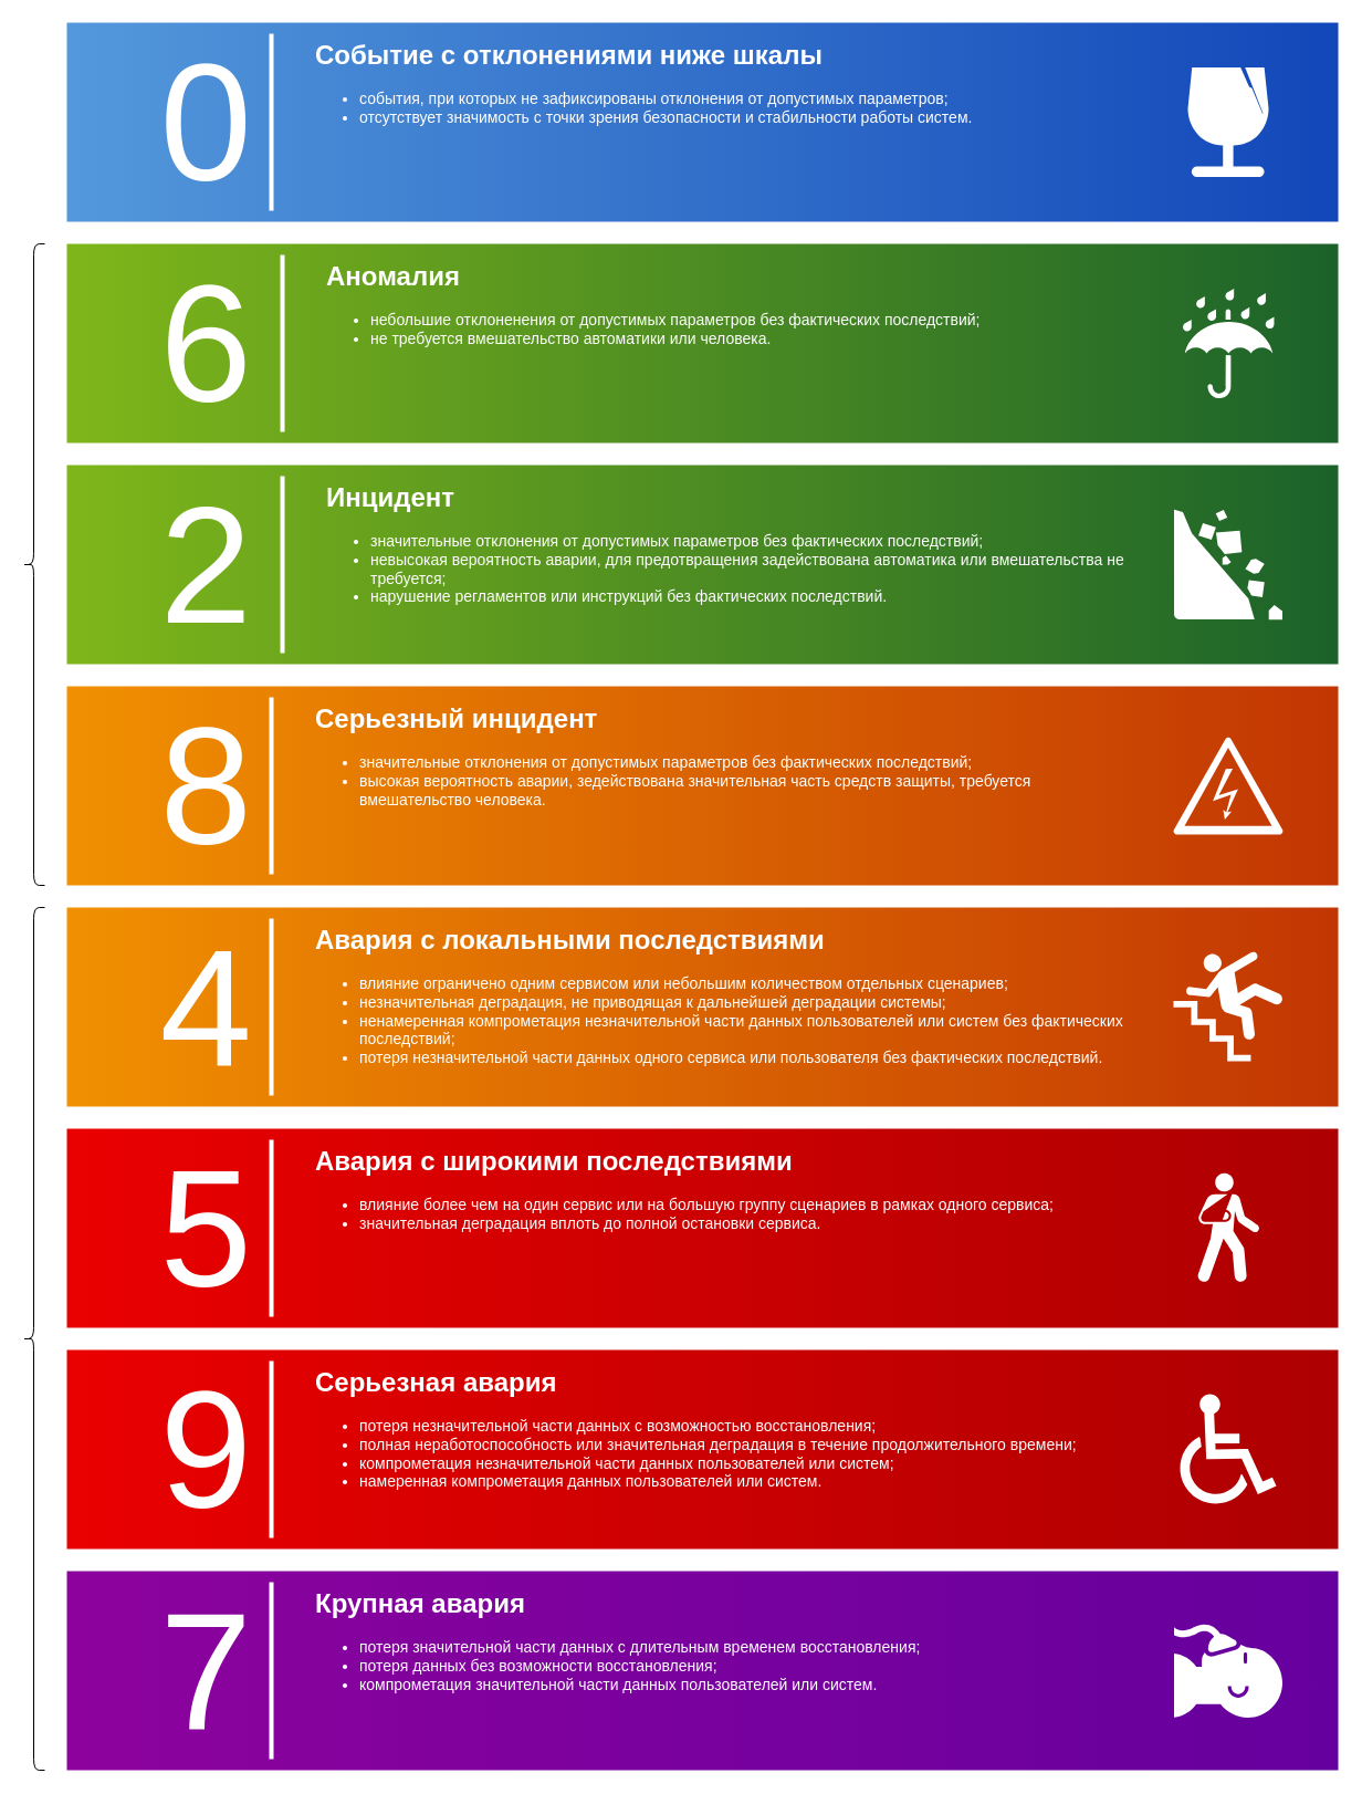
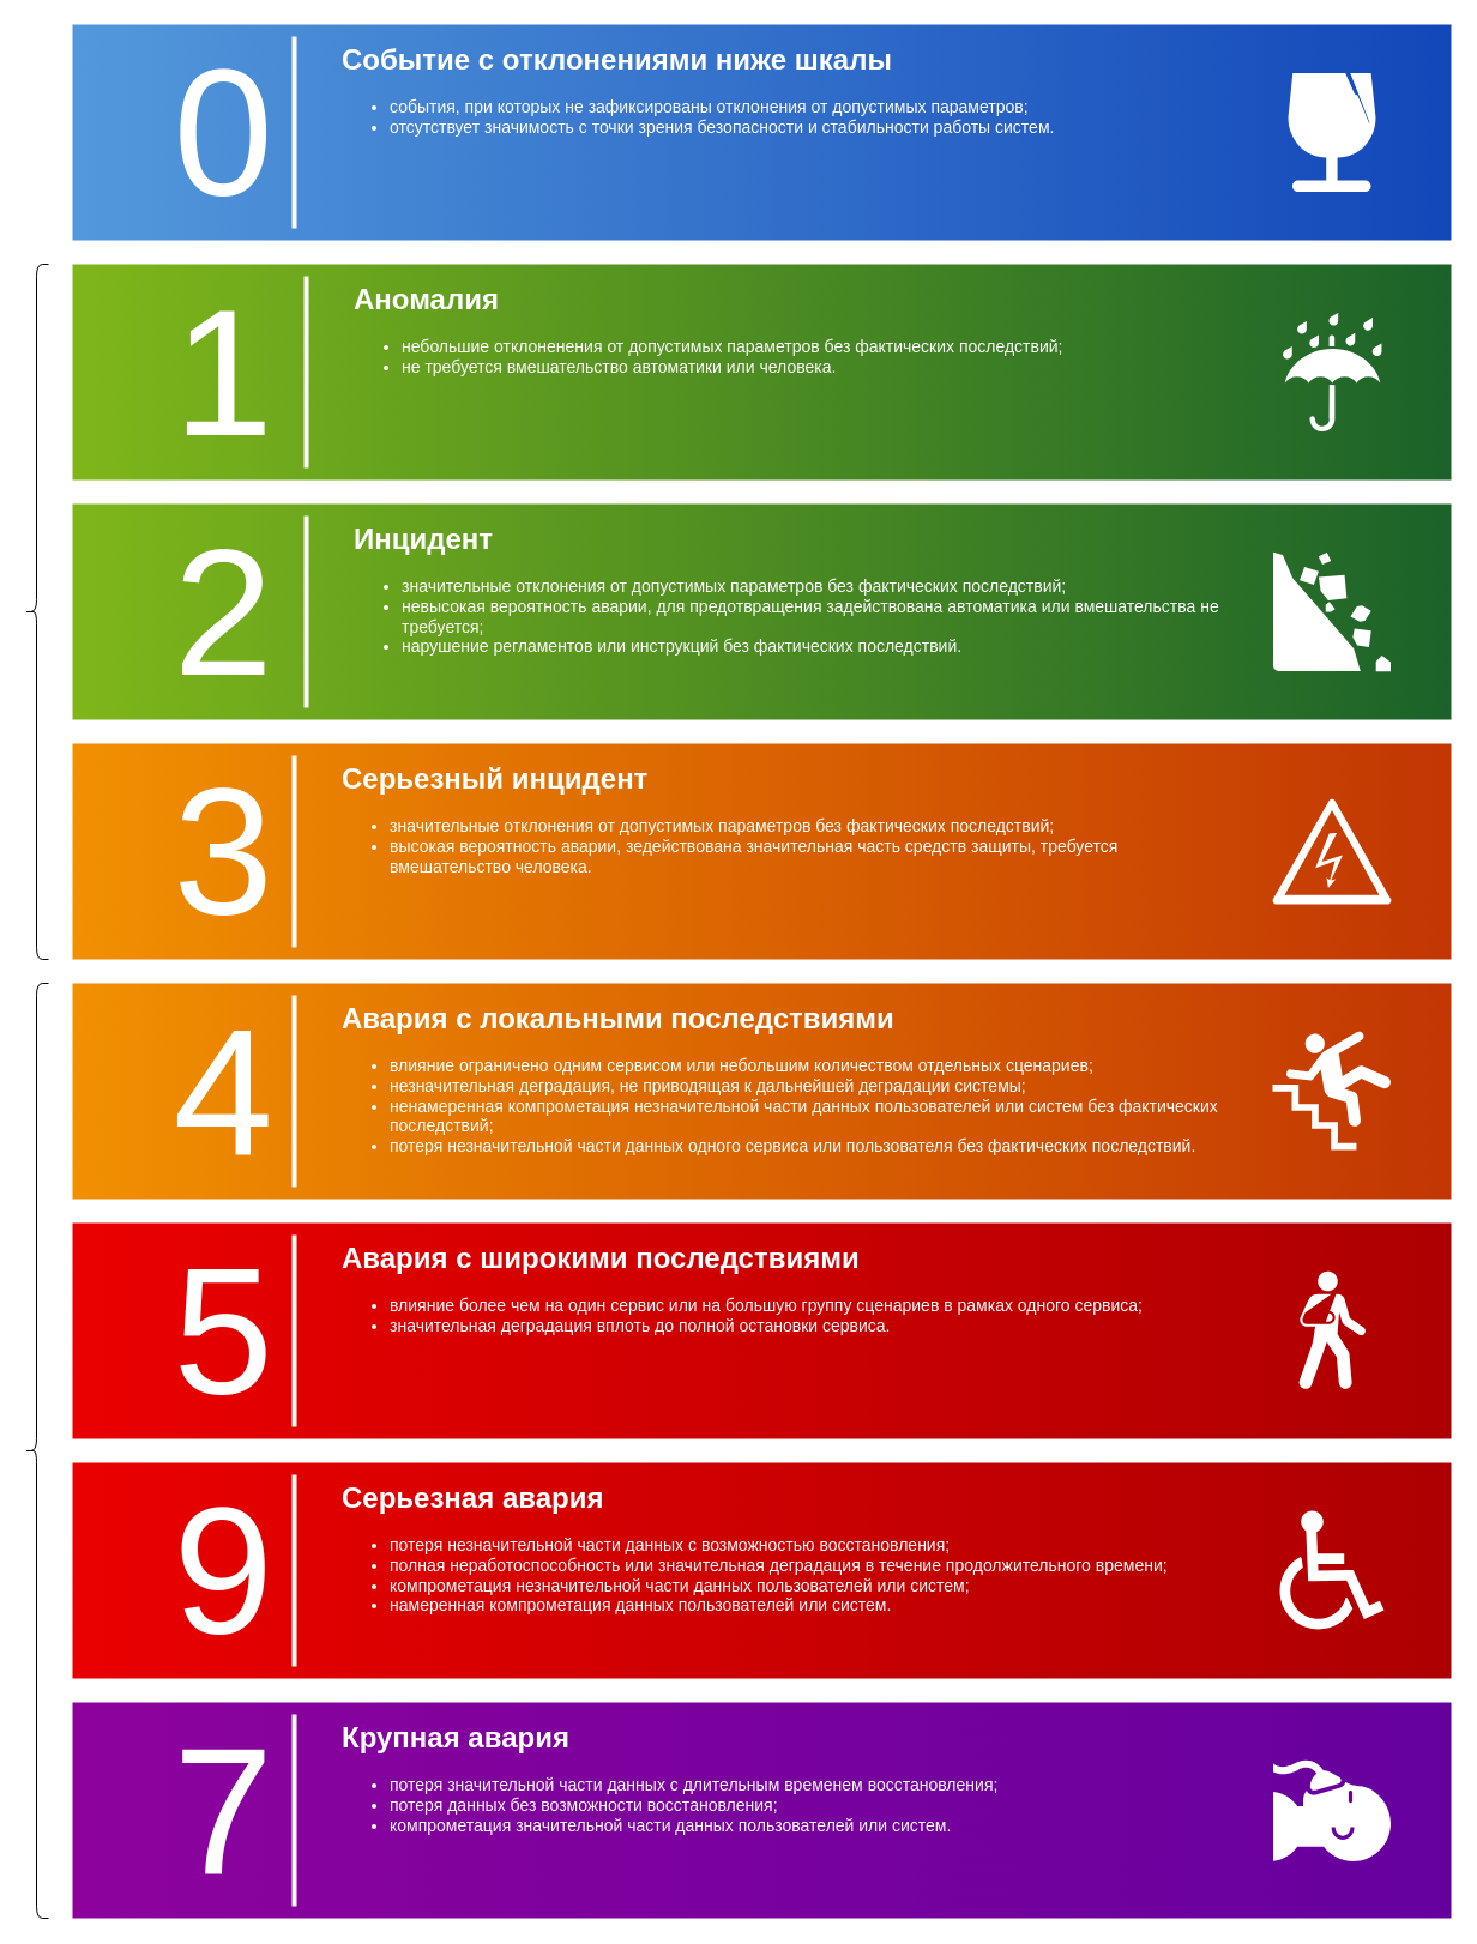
  <mxCell id="0" style=";html=1;" />
  <mxCell id="1" style=";html=1;" parent="0" />
  <mxCell id="2" value="" style="html=1;shadow=0;dashed=0;align=center;verticalAlign=middle;shape=mxgraph.arrows2.arrow;dy=0;dx=0;notch=0;rounded=0;strokeColor=none;strokeWidth=1;fillColor=#7FB61A;fontFamily=Tahoma;fontSize=10;fontColor=#FFFFFF;gradientColor=#1B622A;gradientDirection=east;" parent="1" vertex="1"><mxGeometry x="60" y="220" width="1150" height="180" as="geometry" /></mxCell>
  <mxCell id="3" value="" style="html=1;shadow=0;dashed=0;align=center;verticalAlign=middle;shape=mxgraph.arrows2.arrow;dy=0;dx=0;notch=0;rounded=0;strokeColor=none;strokeWidth=1;fillColor=#5398DB;fontFamily=Tahoma;fontSize=10;fontColor=#FFFFFF;gradientColor=#1247B9;gradientDirection=east;" parent="1" vertex="1"><mxGeometry x="60" y="20" width="1150" height="180" as="geometry" /></mxCell>
  <mxCell id="4" value="" style="html=1;shadow=0;dashed=0;align=center;verticalAlign=middle;shape=mxgraph.arrows2.arrow;dy=0;dx=0;notch=0;rounded=0;strokeColor=none;strokeWidth=1;fillColor=#F19001;fontFamily=Tahoma;fontSize=10;fontColor=#FFFFFF;gradientColor=#C23603;gradientDirection=east;" parent="1" vertex="1"><mxGeometry x="60" y="620" width="1150" height="180" as="geometry" /></mxCell>
  <mxCell id="5" value="" style="html=1;shadow=0;dashed=0;align=center;verticalAlign=middle;shape=mxgraph.arrows2.arrow;dy=0;dx=0;notch=0;rounded=0;strokeColor=none;strokeWidth=1;fillColor=#F19001;fontFamily=Tahoma;fontSize=10;fontColor=#FFFFFF;gradientColor=#C23603;gradientDirection=east;" parent="1" vertex="1"><mxGeometry x="60" y="820" width="1150" height="180" as="geometry" /></mxCell>
  <mxCell id="6" value="" style="html=1;shadow=0;dashed=0;align=center;verticalAlign=middle;shape=mxgraph.arrows2.arrow;dy=0;dx=0;notch=0;rounded=0;strokeColor=none;strokeWidth=1;fillColor=#8D029D;fontFamily=Tahoma;fontSize=10;fontColor=#FFFFFF;gradientColor=#65009E;gradientDirection=east;" parent="1" vertex="1"><mxGeometry x="60" y="1420" width="1150" height="180" as="geometry" /></mxCell>
- <mxCell id="7" value="6" style="text;html=1;strokeColor=none;fillColor=none;align=right;verticalAlign=middle;whiteSpace=wrap;rounded=0;shadow=0;dashed=0;fontFamily=Helvetica;fontSize=150;fontColor=#FFFFFF;" parent="1" vertex="1"><mxGeometry x="30" y="220" width="200" height="180" as="geometry" /></mxCell>
+ <mxCell id="7" value="1" style="text;html=1;strokeColor=none;fillColor=none;align=right;verticalAlign=middle;whiteSpace=wrap;rounded=0;shadow=0;dashed=0;fontFamily=Helvetica;fontSize=150;fontColor=#FFFFFF;" parent="1" vertex="1"><mxGeometry x="30" y="220" width="200" height="180" as="geometry" /></mxCell>
  <mxCell id="8" value="0" style="text;html=1;strokeColor=none;fillColor=none;align=right;verticalAlign=middle;whiteSpace=wrap;rounded=0;shadow=0;dashed=0;fontFamily=Helvetica;fontSize=150;fontColor=#FFFFFF;" parent="1" vertex="1"><mxGeometry x="30" y="20" width="200" height="180" as="geometry" /></mxCell>
- <mxCell id="9" value="8" style="text;html=1;strokeColor=none;fillColor=none;align=right;verticalAlign=middle;whiteSpace=wrap;rounded=0;shadow=0;dashed=0;fontFamily=Helvetica;fontSize=150;fontColor=#FFFFFF;" parent="1" vertex="1"><mxGeometry x="30" y="620" width="200" height="180" as="geometry" /></mxCell>
+ <mxCell id="9" value="3" style="text;html=1;strokeColor=none;fillColor=none;align=right;verticalAlign=middle;whiteSpace=wrap;rounded=0;shadow=0;dashed=0;fontFamily=Helvetica;fontSize=150;fontColor=#FFFFFF;" parent="1" vertex="1"><mxGeometry x="30" y="620" width="200" height="180" as="geometry" /></mxCell>
  <mxCell id="10" value="4" style="text;html=1;strokeColor=none;fillColor=none;align=right;verticalAlign=middle;whiteSpace=wrap;rounded=0;shadow=0;dashed=0;fontFamily=Helvetica;fontSize=150;fontColor=#FFFFFF;" parent="1" vertex="1"><mxGeometry x="30" y="820" width="200" height="180" as="geometry" /></mxCell>
  <mxCell id="11" value="7" style="text;html=1;strokeColor=none;fillColor=none;align=right;verticalAlign=middle;whiteSpace=wrap;rounded=0;shadow=0;dashed=0;fontFamily=Helvetica;fontSize=150;fontColor=#FFFFFF;" parent="1" vertex="1"><mxGeometry x="30" y="1420" width="200" height="180" as="geometry" /></mxCell>
  <mxCell id="12" value="" style="line;strokeWidth=4;direction=south;html=1;rounded=0;shadow=0;dashed=0;fillColor=none;gradientColor=#AD0002;fontFamily=Helvetica;fontSize=150;fontColor=#FFFFFF;align=right;strokeColor=#FFFFFF;" parent="1" vertex="1"><mxGeometry x="250" y="230" width="10" height="160" as="geometry" /></mxCell>
  <mxCell id="13" value="" style="line;strokeWidth=4;direction=south;html=1;rounded=0;shadow=0;dashed=0;fillColor=none;gradientColor=#AD0002;fontFamily=Helvetica;fontSize=150;fontColor=#FFFFFF;align=right;strokeColor=#FFFFFF;" parent="1" vertex="1"><mxGeometry x="240" y="30" width="10" height="160" as="geometry" /></mxCell>
  <mxCell id="14" value="" style="line;strokeWidth=4;direction=south;html=1;rounded=0;shadow=0;dashed=0;fillColor=none;gradientColor=#AD0002;fontFamily=Helvetica;fontSize=150;fontColor=#FFFFFF;align=right;strokeColor=#FFFFFF;" parent="1" vertex="1"><mxGeometry x="240" y="630" width="10" height="160" as="geometry" /></mxCell>
  <mxCell id="15" value="" style="line;strokeWidth=4;direction=south;html=1;rounded=0;shadow=0;dashed=0;fillColor=none;gradientColor=#AD0002;fontFamily=Helvetica;fontSize=150;fontColor=#FFFFFF;align=right;strokeColor=#FFFFFF;" parent="1" vertex="1"><mxGeometry x="240" y="830" width="10" height="160" as="geometry" /></mxCell>
  <mxCell id="16" value="" style="line;strokeWidth=4;direction=south;html=1;rounded=0;shadow=0;dashed=0;fillColor=none;gradientColor=#AD0002;fontFamily=Helvetica;fontSize=150;fontColor=#FFFFFF;align=right;strokeColor=#FFFFFF;" parent="1" vertex="1"><mxGeometry x="240" y="1430" width="10" height="160" as="geometry" /></mxCell>
  <mxCell id="17" value="&lt;h1&gt;Аномалия&lt;/h1&gt;&lt;ul style=&quot;font-size: 14px&quot;&gt;&lt;li&gt;небольшие отклоненения от допустимых параметров без фактических последствий;&lt;/li&gt;&lt;li&gt;не требуется вмешательство автоматики или человека.&lt;/li&gt;&lt;/ul&gt;" style="text;html=1;strokeColor=none;fillColor=none;spacing=5;spacingTop=-20;whiteSpace=wrap;overflow=hidden;rounded=0;shadow=0;dashed=0;fontFamily=Helvetica;fontSize=12;fontColor=#FFFFFF;align=left;" parent="1" vertex="1"><mxGeometry x="290" y="230" width="760" height="160" as="geometry" /></mxCell>
  <mxCell id="18" value="&lt;h1&gt;Событие с отклонениями ниже шкалы&lt;br&gt;&lt;/h1&gt;&lt;ul style=&quot;font-size: 14px&quot;&gt;&lt;li&gt;события, при которых не зафиксированы отклонения от допустимых параметров;&lt;/li&gt;&lt;li&gt;отсутствует значимость с точки зрения безопасности и стабильности работы систем.&lt;/li&gt;&lt;/ul&gt;" style="text;html=1;strokeColor=none;fillColor=none;spacing=5;spacingTop=-20;whiteSpace=wrap;overflow=hidden;rounded=0;shadow=0;dashed=0;fontFamily=Helvetica;fontSize=12;fontColor=#FFFFFF;align=left;" parent="1" vertex="1"><mxGeometry x="280" y="30" width="760" height="160" as="geometry" /></mxCell>
  <mxCell id="19" value="&lt;h1&gt;Серьезный инцидент&lt;br&gt;&lt;/h1&gt;&lt;ul style=&quot;font-size: 14px&quot;&gt;&lt;li&gt;значительные отклонения от допустимых параметров без фактических последствий;&lt;br&gt;&lt;/li&gt;&lt;li&gt;высокая вероятность аварии, зедействована значительная часть средств защиты, требуется вмешательство человека.&lt;/li&gt;&lt;/ul&gt;" style="text;html=1;strokeColor=none;fillColor=none;spacing=5;spacingTop=-20;whiteSpace=wrap;overflow=hidden;rounded=0;shadow=0;dashed=0;fontFamily=Helvetica;fontSize=12;fontColor=#FFFFFF;align=left;" parent="1" vertex="1"><mxGeometry x="280" y="630" width="760" height="160" as="geometry" /></mxCell>
  <mxCell id="20" value="&lt;h1&gt;Авария с локальными последствиями&lt;br&gt;&lt;/h1&gt;&lt;ul style=&quot;font-size: 14px&quot;&gt;&lt;li&gt;влияние ограничено одним сервисом или небольшим количеством отдельных сценариев;&lt;/li&gt;&lt;li&gt;незначительная деградация, не приводящая к дальнейшей деградации системы;&lt;/li&gt;&lt;li&gt;ненамеренная компрометация незначительной части данных пользователей или систем без фактических последствий;&lt;/li&gt;&lt;li&gt;потеря незначительной части данных одного сервиса или пользователя без фактических последствий.&lt;br&gt;&lt;/li&gt;&lt;/ul&gt;" style="text;html=1;strokeColor=none;fillColor=none;spacing=5;spacingTop=-20;whiteSpace=wrap;overflow=hidden;rounded=0;shadow=0;dashed=0;fontFamily=Helvetica;fontSize=12;fontColor=#FFFFFF;align=left;" parent="1" vertex="1"><mxGeometry x="280" y="830" width="760" height="160" as="geometry" /></mxCell>
  <mxCell id="21" value="&lt;h1&gt;Крупная авария&lt;br&gt;&lt;/h1&gt;&lt;ul style=&quot;font-size: 14px&quot;&gt;&lt;li&gt;потеря значительной части данных с длительным временем восстановления;&lt;/li&gt;&lt;li&gt;потеря данных без возможности восстановления;&lt;/li&gt;&lt;li&gt;компрометация значительной части данных пользователей или систем.&lt;/li&gt;&lt;/ul&gt;&lt;p&gt;&lt;span&gt;&lt;/span&gt;&lt;/p&gt;" style="text;html=1;strokeColor=none;fillColor=none;spacing=5;spacingTop=-20;whiteSpace=wrap;overflow=hidden;rounded=0;shadow=0;dashed=0;fontFamily=Helvetica;fontSize=12;fontColor=#FFFFFF;align=left;" parent="1" vertex="1"><mxGeometry x="280" y="1430" width="760" height="160" as="geometry" /></mxCell>
  <mxCell id="22" value="" style="html=1;shadow=0;dashed=0;align=center;verticalAlign=middle;shape=mxgraph.arrows2.arrow;dy=0;dx=0;notch=0;rounded=0;strokeColor=none;strokeWidth=1;fillColor=#EA0001;fontFamily=Tahoma;fontSize=10;fontColor=#FFFFFF;gradientColor=#AD0002;gradientDirection=east;" vertex="1" parent="1"><mxGeometry x="60" y="1220" width="1150" height="180" as="geometry" /></mxCell>
  <mxCell id="23" value="9" style="text;html=1;strokeColor=none;fillColor=none;align=right;verticalAlign=middle;whiteSpace=wrap;rounded=0;shadow=0;dashed=0;fontFamily=Helvetica;fontSize=150;fontColor=#FFFFFF;" vertex="1" parent="1"><mxGeometry x="30" y="1220" width="200" height="180" as="geometry" /></mxCell>
  <mxCell id="24" value="" style="line;strokeWidth=4;direction=south;html=1;rounded=0;shadow=0;dashed=0;fillColor=none;gradientColor=#AD0002;fontFamily=Helvetica;fontSize=150;fontColor=#FFFFFF;align=right;strokeColor=#FFFFFF;" vertex="1" parent="1"><mxGeometry x="240" y="1230" width="10" height="160" as="geometry" /></mxCell>
  <mxCell id="25" value="&lt;h1&gt;Серьезная авария&lt;br&gt;&lt;/h1&gt;&lt;ul style=&quot;font-size: 14px&quot;&gt;&lt;li&gt;потеря незначительной части данных с возможностью восстановления;&lt;br&gt;&lt;/li&gt;&lt;li&gt;полная неработоспособность или значительная деградация в течение продолжительного времени;&lt;/li&gt;&lt;li&gt;компрометация незначительной части данных пользователей или систем;&lt;br&gt;&lt;/li&gt;&lt;li&gt;намеренная компрометация данных пользователей или систем.&lt;/li&gt;&lt;/ul&gt;" style="text;html=1;strokeColor=none;fillColor=none;spacing=5;spacingTop=-20;whiteSpace=wrap;overflow=hidden;rounded=0;shadow=0;dashed=0;fontFamily=Helvetica;fontSize=12;fontColor=#FFFFFF;align=left;" vertex="1" parent="1"><mxGeometry x="280" y="1230" width="760" height="160" as="geometry" /></mxCell>
  <mxCell id="26" value="" style="html=1;shadow=0;dashed=0;align=center;verticalAlign=middle;shape=mxgraph.arrows2.arrow;dy=0;dx=0;notch=0;rounded=0;strokeColor=none;strokeWidth=1;fillColor=#EA0001;fontFamily=Tahoma;fontSize=10;fontColor=#FFFFFF;gradientColor=#AD0002;gradientDirection=east;" vertex="1" parent="1"><mxGeometry x="60" y="1020" width="1150" height="180" as="geometry" /></mxCell>
  <mxCell id="27" value="5" style="text;html=1;strokeColor=none;fillColor=none;align=right;verticalAlign=middle;whiteSpace=wrap;rounded=0;shadow=0;dashed=0;fontFamily=Helvetica;fontSize=150;fontColor=#FFFFFF;" vertex="1" parent="1"><mxGeometry x="30" y="1020" width="200" height="180" as="geometry" /></mxCell>
  <mxCell id="28" value="" style="line;strokeWidth=4;direction=south;html=1;rounded=0;shadow=0;dashed=0;fillColor=none;gradientColor=#AD0002;fontFamily=Helvetica;fontSize=150;fontColor=#FFFFFF;align=right;strokeColor=#FFFFFF;" vertex="1" parent="1"><mxGeometry x="240" y="1030" width="10" height="160" as="geometry" /></mxCell>
  <mxCell id="29" value="&lt;h1&gt;Авария с широкими последствиями&lt;br&gt;&lt;/h1&gt;&lt;ul style=&quot;font-size: 14px&quot;&gt;&lt;li&gt;влияние более чем на один сервис или на большую группу сценариев в рамках одного сервиса;&lt;/li&gt;&lt;li&gt;значительная деградация вплоть до полной остановки сервиса.&lt;/li&gt;&lt;/ul&gt;" style="text;html=1;strokeColor=none;fillColor=none;spacing=5;spacingTop=-20;whiteSpace=wrap;overflow=hidden;rounded=0;shadow=0;dashed=0;fontFamily=Helvetica;fontSize=12;fontColor=#FFFFFF;align=left;" vertex="1" parent="1"><mxGeometry x="280" y="1030" width="760" height="160" as="geometry" /></mxCell>
  <mxCell id="30" value="" style="html=1;shadow=0;dashed=0;align=center;verticalAlign=middle;shape=mxgraph.arrows2.arrow;dy=0;dx=0;notch=0;rounded=0;strokeColor=none;strokeWidth=1;fillColor=#7FB61A;fontFamily=Tahoma;fontSize=10;fontColor=#FFFFFF;gradientColor=#1B622A;gradientDirection=east;" vertex="1" parent="1"><mxGeometry x="60" y="420" width="1150" height="180" as="geometry" /></mxCell>
  <mxCell id="31" value="2" style="text;html=1;strokeColor=none;fillColor=none;align=right;verticalAlign=middle;whiteSpace=wrap;rounded=0;shadow=0;dashed=0;fontFamily=Helvetica;fontSize=150;fontColor=#FFFFFF;" vertex="1" parent="1"><mxGeometry x="30" y="420" width="200" height="180" as="geometry" /></mxCell>
  <mxCell id="32" value="" style="line;strokeWidth=4;direction=south;html=1;rounded=0;shadow=0;dashed=0;fillColor=none;gradientColor=#AD0002;fontFamily=Helvetica;fontSize=150;fontColor=#FFFFFF;align=right;strokeColor=#FFFFFF;" vertex="1" parent="1"><mxGeometry x="250" y="430" width="10" height="160" as="geometry" /></mxCell>
  <mxCell id="33" value="&lt;h1&gt;Инцидент&lt;/h1&gt;&lt;ul style=&quot;font-size: 14px&quot;&gt;&lt;li&gt;значительные отклонения от допустимых параметров без фактических последствий;&lt;/li&gt;&lt;li&gt;невысокая вероятность аварии, для предотвращения задействована автоматика или вмешательства не требуется;&lt;/li&gt;&lt;li&gt;нарушение регламентов или инструкций без фактических последствий.&lt;/li&gt;&lt;/ul&gt;" style="text;html=1;strokeColor=none;fillColor=none;spacing=5;spacingTop=-20;whiteSpace=wrap;overflow=hidden;rounded=0;shadow=0;dashed=0;fontFamily=Helvetica;fontSize=12;fontColor=#FFFFFF;align=left;" vertex="1" parent="1"><mxGeometry x="290" y="430" width="760" height="160" as="geometry" /></mxCell>
  <mxCell id="34" value="" style="shape=curlyBracket;whiteSpace=wrap;html=1;rounded=1;fillColor=#EA0001;gradientColor=#AD0002;fontSize=50;" vertex="1" parent="1"><mxGeometry x="20" y="220" width="20" height="580" as="geometry" /></mxCell>
  <mxCell id="35" value="" style="shape=curlyBracket;whiteSpace=wrap;html=1;rounded=1;fillColor=#EA0001;gradientColor=#AD0002;fontSize=50;" vertex="1" parent="1"><mxGeometry x="20" y="820" width="20" height="780" as="geometry" /></mxCell>
  <mxCell id="36" value="" style="shape=mxgraph.signs.safety.falling_rocks;html=1;pointerEvents=1;fillColor=#FFFFFF;strokeColor=none;verticalLabelPosition=bottom;verticalAlign=top;align=center;fontSize=50;" vertex="1" parent="1"><mxGeometry x="1061.5" y="460.25" width="98" height="99.5" as="geometry" /></mxCell>
  <mxCell id="37" value="" style="shape=mxgraph.signs.safety.keep_dry;html=1;pointerEvents=1;fillColor=#FFFFFF;strokeColor=none;verticalLabelPosition=bottom;verticalAlign=top;align=center;fontSize=50;" vertex="1" parent="1"><mxGeometry x="1069" y="260.5" width="83" height="99" as="geometry" /></mxCell>
  <mxCell id="38" value="" style="shape=mxgraph.signs.safety.high_voltage_3;html=1;pointerEvents=1;fillColor=#FFFFFF;strokeColor=none;verticalLabelPosition=bottom;verticalAlign=top;align=center;fontSize=50;" vertex="1" parent="1"><mxGeometry x="1061" y="666" width="99" height="88" as="geometry" /></mxCell>
  <mxCell id="39" value="" style="shape=mxgraph.signs.safety.fragile;html=1;pointerEvents=1;fillColor=#FFFFFF;strokeColor=none;verticalLabelPosition=bottom;verticalAlign=top;align=center;fontSize=50;" vertex="1" parent="1"><mxGeometry x="1074" y="60.5" width="73" height="99" as="geometry" /></mxCell>
  <mxCell id="40" value="" style="shape=mxgraph.signs.healthcare.wheelchair_accessible_1;html=1;pointerEvents=1;fillColor=#FFFFFF;strokeColor=none;verticalLabelPosition=bottom;verticalAlign=top;align=center;fontSize=50;" vertex="1" parent="1"><mxGeometry x="1067" y="1260" width="87" height="99" as="geometry" /></mxCell>
  <mxCell id="41" value="" style="shape=mxgraph.signs.safety.caution;html=1;pointerEvents=1;fillColor=#FFFFFF;strokeColor=none;verticalLabelPosition=bottom;verticalAlign=top;align=center;fontSize=50;" vertex="1" parent="1"><mxGeometry x="1061" y="860" width="99" height="99" as="geometry" /></mxCell>
  <mxCell id="42" value="" style="shape=mxgraph.signs.healthcare.out_patient;html=1;pointerEvents=1;fillColor=#FFFFFF;strokeColor=none;verticalLabelPosition=bottom;verticalAlign=top;align=center;fontSize=50;gradientColor=none;" vertex="1" parent="1"><mxGeometry x="1082.5" y="1060" width="56" height="99" as="geometry" /></mxCell>
  <mxCell id="43" value="" style="shape=mxgraph.signs.healthcare.anesthesia;html=1;pointerEvents=1;fillColor=#FFFFFF;strokeColor=none;verticalLabelPosition=bottom;verticalAlign=top;align=center;fontSize=50;" vertex="1" parent="1"><mxGeometry x="1061.5" y="1467.5" width="98" height="85" as="geometry" /></mxCell>
